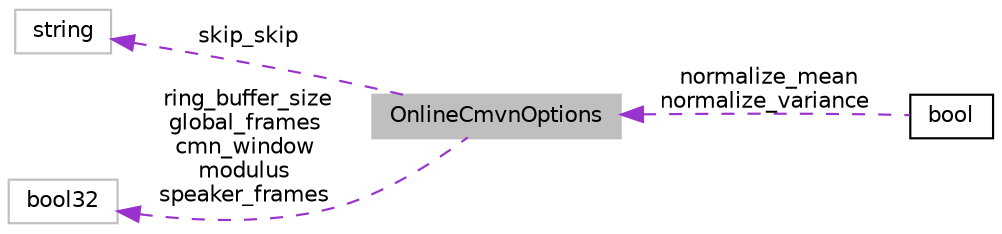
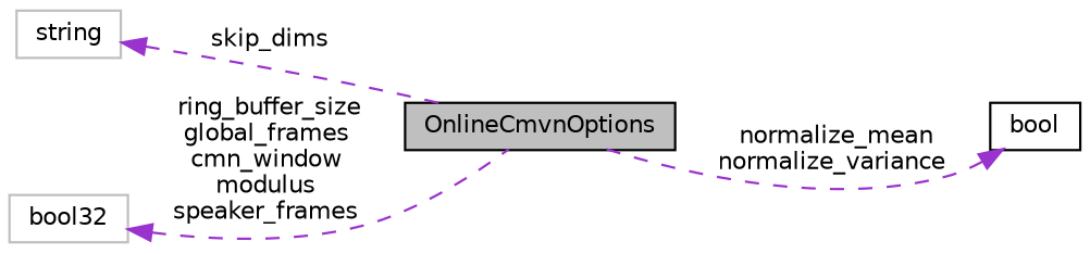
  digraph {
    rankdir=LR
    node [color=black fillcolor=white fontname=Helvetica fontsize=10 shape=record style=filled]
    edge [color=darkorchid3 dir=back fontname=Helvetica fontsize=10 labelfontname=Helvetica labelfontsize=10 style=dashed]
-   n1 [color=grey75 fillcolor=grey75 fontcolor=black height=0.2 label=OnlineCmvnOptions width=0.4]
+   n1 [fillcolor=grey75 fontcolor=black height=0.2 label=OnlineCmvnOptions width=0.4]
    n2 [color=grey75 height=0.2 label=string width=0.4]
    n3 [height=0.2 label=bool width=0.4]
    n4 [color=grey75 height=0.2 label=bool32 width=0.4]
-   n2 -> n1 [label=" skip_skip"]
-   n1 -> n3 [label=" normalize_mean\nnormalize_variance"]
+   n2 -> n1 [label=" skip_dims"]
+   n3 -> n1 [label=" normalize_mean\nnormalize_variance"]
    n4 -> n1 [label=" ring_buffer_size\nglobal_frames\ncmn_window\nmodulus\nspeaker_frames"]
  }
